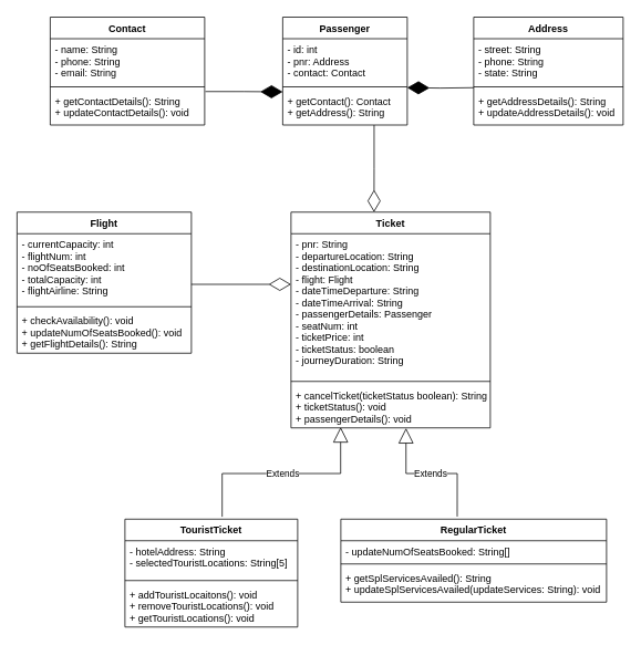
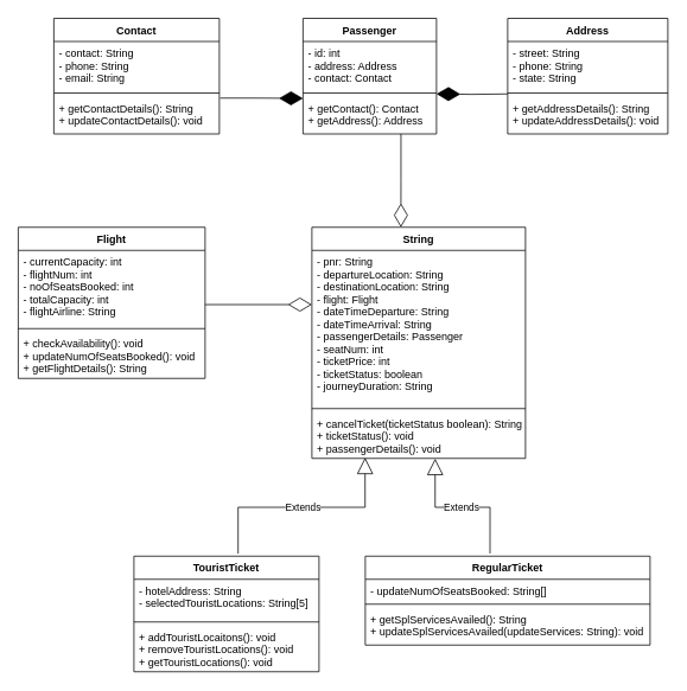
  <mxCell id="0" />
  <mxCell id="1" parent="0" />
- <mxCell id="2" value="Ticket" style="swimlane;fontStyle=1;align=center;verticalAlign=top;childLayout=stackLayout;horizontal=1;startSize=26;horizontalStack=0;resizeParent=1;resizeParentMax=0;resizeLast=0;collapsible=1;marginBottom=0;hachureGap=4;pointerEvents=0;" parent="1" vertex="1"><mxGeometry x="350" y="255" width="240" height="260" as="geometry" /></mxCell>
+ <mxCell id="2" value="String" style="swimlane;fontStyle=1;align=center;verticalAlign=top;childLayout=stackLayout;horizontal=1;startSize=26;horizontalStack=0;resizeParent=1;resizeParentMax=0;resizeLast=0;collapsible=1;marginBottom=0;hachureGap=4;pointerEvents=0;" parent="1" vertex="1"><mxGeometry x="350" y="255" width="240" height="260" as="geometry" /></mxCell>
  <mxCell id="3" value="- pnr: String&#10;- departureLocation: String&#10;- destinationLocation: String&#10;- flight: Flight&#10;- dateTimeDeparture: String&#10;- dateTimeArrival: String&#10;- passengerDetails: Passenger&#10;- seatNum: int&#10;- ticketPrice: int&#10;- ticketStatus: boolean&#10;- journeyDuration: String&#10;" style="text;strokeColor=none;fillColor=none;align=left;verticalAlign=top;spacingLeft=4;spacingRight=4;overflow=hidden;rotatable=0;points=[[0,0.5],[1,0.5]];portConstraint=eastwest;" parent="2" vertex="1"><mxGeometry y="26" width="240" height="174" as="geometry" /></mxCell>
  <mxCell id="4" value="" style="line;strokeWidth=1;fillColor=none;align=left;verticalAlign=middle;spacingTop=-1;spacingLeft=3;spacingRight=3;rotatable=0;labelPosition=right;points=[];portConstraint=eastwest;" parent="2" vertex="1"><mxGeometry y="200" width="240" height="8" as="geometry" /></mxCell>
  <mxCell id="5" value="+ cancelTicket(ticketStatus boolean): String&#10;+ ticketStatus(): void&#10;+ passengerDetails(): void" style="text;strokeColor=none;fillColor=none;align=left;verticalAlign=top;spacingLeft=4;spacingRight=4;overflow=hidden;rotatable=0;points=[[0,0.5],[1,0.5]];portConstraint=eastwest;" parent="2" vertex="1"><mxGeometry y="208" width="240" height="52" as="geometry" /></mxCell>
  <mxCell id="6" value="RegularTicket" style="swimlane;fontStyle=1;align=center;verticalAlign=top;childLayout=stackLayout;horizontal=1;startSize=26;horizontalStack=0;resizeParent=1;resizeParentMax=0;resizeLast=0;collapsible=1;marginBottom=0;hachureGap=4;pointerEvents=0;" parent="1" vertex="1"><mxGeometry x="410" y="625" width="320" height="100" as="geometry" /></mxCell>
  <mxCell id="7" value="- updateNumOfSeatsBooked: String[]" style="text;strokeColor=none;fillColor=none;align=left;verticalAlign=top;spacingLeft=4;spacingRight=4;overflow=hidden;rotatable=0;points=[[0,0.5],[1,0.5]];portConstraint=eastwest;" parent="6" vertex="1"><mxGeometry y="26" width="320" height="24" as="geometry" /></mxCell>
  <mxCell id="8" value="" style="line;strokeWidth=1;fillColor=none;align=left;verticalAlign=middle;spacingTop=-1;spacingLeft=3;spacingRight=3;rotatable=0;labelPosition=right;points=[];portConstraint=eastwest;" parent="6" vertex="1"><mxGeometry y="50" width="320" height="8" as="geometry" /></mxCell>
  <mxCell id="9" value="+ getSplServicesAvailed(): String&#10;+ updateSplServicesAvailed(updateServices: String): void" style="text;strokeColor=none;fillColor=none;align=left;verticalAlign=top;spacingLeft=4;spacingRight=4;overflow=hidden;rotatable=0;points=[[0,0.5],[1,0.5]];portConstraint=eastwest;" parent="6" vertex="1"><mxGeometry y="58" width="320" height="42" as="geometry" /></mxCell>
  <mxCell id="10" value="TouristTicket" style="swimlane;fontStyle=1;align=center;verticalAlign=top;childLayout=stackLayout;horizontal=1;startSize=26;horizontalStack=0;resizeParent=1;resizeParentMax=0;resizeLast=0;collapsible=1;marginBottom=0;hachureGap=4;pointerEvents=0;" parent="1" vertex="1"><mxGeometry x="150" y="625" width="208" height="130" as="geometry" /></mxCell>
  <mxCell id="11" value="- hotelAddress: String&#10;- selectedTouristLocations: String[5]" style="text;strokeColor=none;fillColor=none;align=left;verticalAlign=top;spacingLeft=4;spacingRight=4;overflow=hidden;rotatable=0;points=[[0,0.5],[1,0.5]];portConstraint=eastwest;" parent="10" vertex="1"><mxGeometry y="26" width="208" height="44" as="geometry" /></mxCell>
  <mxCell id="12" value="" style="line;strokeWidth=1;fillColor=none;align=left;verticalAlign=middle;spacingTop=-1;spacingLeft=3;spacingRight=3;rotatable=0;labelPosition=right;points=[];portConstraint=eastwest;" parent="10" vertex="1"><mxGeometry y="70" width="208" height="8" as="geometry" /></mxCell>
  <mxCell id="13" value="+ addTouristLocaitons(): void&#10;+ removeTouristLocations(): void&#10;+ getTouristLocations(): void" style="text;strokeColor=none;fillColor=none;align=left;verticalAlign=top;spacingLeft=4;spacingRight=4;overflow=hidden;rotatable=0;points=[[0,0.5],[1,0.5]];portConstraint=eastwest;" parent="10" vertex="1"><mxGeometry y="78" width="208" height="52" as="geometry" /></mxCell>
  <mxCell id="14" value="Address" style="swimlane;fontStyle=1;align=center;verticalAlign=top;childLayout=stackLayout;horizontal=1;startSize=26;horizontalStack=0;resizeParent=1;resizeParentMax=0;resizeLast=0;collapsible=1;marginBottom=0;hachureGap=4;pointerEvents=0;" parent="1" vertex="1"><mxGeometry x="570" y="20" width="180" height="130" as="geometry" /></mxCell>
  <mxCell id="15" value="- street: String&#10;- phone: String&#10;- state: String" style="text;strokeColor=none;fillColor=none;align=left;verticalAlign=top;spacingLeft=4;spacingRight=4;overflow=hidden;rotatable=0;points=[[0,0.5],[1,0.5]];portConstraint=eastwest;" parent="14" vertex="1"><mxGeometry y="26" width="180" height="54" as="geometry" /></mxCell>
  <mxCell id="16" value="" style="line;strokeWidth=1;fillColor=none;align=left;verticalAlign=middle;spacingTop=-1;spacingLeft=3;spacingRight=3;rotatable=0;labelPosition=right;points=[];portConstraint=eastwest;" parent="14" vertex="1"><mxGeometry y="80" width="180" height="8" as="geometry" /></mxCell>
  <mxCell id="17" value="+ getAddressDetails(): String&#10;+ updateAddressDetails(): void" style="text;strokeColor=none;fillColor=none;align=left;verticalAlign=top;spacingLeft=4;spacingRight=4;overflow=hidden;rotatable=0;points=[[0,0.5],[1,0.5]];portConstraint=eastwest;" parent="14" vertex="1"><mxGeometry y="88" width="180" height="42" as="geometry" /></mxCell>
  <mxCell id="18" value="Contact" style="swimlane;fontStyle=1;align=center;verticalAlign=top;childLayout=stackLayout;horizontal=1;startSize=26;horizontalStack=0;resizeParent=1;resizeParentMax=0;resizeLast=0;collapsible=1;marginBottom=0;hachureGap=4;pointerEvents=0;" parent="1" vertex="1"><mxGeometry x="60" y="20" width="186" height="130" as="geometry" /></mxCell>
- <mxCell id="19" value="- name: String&#10;- phone: String&#10;- email: String" style="text;strokeColor=none;fillColor=none;align=left;verticalAlign=top;spacingLeft=4;spacingRight=4;overflow=hidden;rotatable=0;points=[[0,0.5],[1,0.5]];portConstraint=eastwest;" parent="18" vertex="1"><mxGeometry y="26" width="186" height="54" as="geometry" /></mxCell>
+ <mxCell id="19" value="- contact: String&#10;- phone: String&#10;- email: String" style="text;strokeColor=none;fillColor=none;align=left;verticalAlign=top;spacingLeft=4;spacingRight=4;overflow=hidden;rotatable=0;points=[[0,0.5],[1,0.5]];portConstraint=eastwest;" parent="18" vertex="1"><mxGeometry y="26" width="186" height="54" as="geometry" /></mxCell>
  <mxCell id="20" value="" style="line;strokeWidth=1;fillColor=none;align=left;verticalAlign=middle;spacingTop=-1;spacingLeft=3;spacingRight=3;rotatable=0;labelPosition=right;points=[];portConstraint=eastwest;" parent="18" vertex="1"><mxGeometry y="80" width="186" height="8" as="geometry" /></mxCell>
  <mxCell id="21" value="+ getContactDetails(): String&#10;+ updateContactDetails(): void" style="text;strokeColor=none;fillColor=none;align=left;verticalAlign=top;spacingLeft=4;spacingRight=4;overflow=hidden;rotatable=0;points=[[0,0.5],[1,0.5]];portConstraint=eastwest;" parent="18" vertex="1"><mxGeometry y="88" width="186" height="42" as="geometry" /></mxCell>
  <mxCell id="22" value="Passenger" style="swimlane;fontStyle=1;align=center;verticalAlign=top;childLayout=stackLayout;horizontal=1;startSize=26;horizontalStack=0;resizeParent=1;resizeParentMax=0;resizeLast=0;collapsible=1;marginBottom=0;hachureGap=4;pointerEvents=0;" parent="1" vertex="1"><mxGeometry x="340" y="20" width="150" height="130" as="geometry" /></mxCell>
- <mxCell id="23" value="- id: int&#10;- pnr: Address&#10;- contact: Contact" style="text;strokeColor=none;fillColor=none;align=left;verticalAlign=top;spacingLeft=4;spacingRight=4;overflow=hidden;rotatable=0;points=[[0,0.5],[1,0.5]];portConstraint=eastwest;" parent="22" vertex="1"><mxGeometry y="26" width="150" height="54" as="geometry" /></mxCell>
+ <mxCell id="23" value="- id: int&#10;- address: Address&#10;- contact: Contact" style="text;strokeColor=none;fillColor=none;align=left;verticalAlign=top;spacingLeft=4;spacingRight=4;overflow=hidden;rotatable=0;points=[[0,0.5],[1,0.5]];portConstraint=eastwest;" parent="22" vertex="1"><mxGeometry y="26" width="150" height="54" as="geometry" /></mxCell>
  <mxCell id="24" value="" style="line;strokeWidth=1;fillColor=none;align=left;verticalAlign=middle;spacingTop=-1;spacingLeft=3;spacingRight=3;rotatable=0;labelPosition=right;points=[];portConstraint=eastwest;" parent="22" vertex="1"><mxGeometry y="80" width="150" height="8" as="geometry" /></mxCell>
- <mxCell id="25" value="+ getContact(): Contact&#10;+ getAddress(): String" style="text;strokeColor=none;fillColor=none;align=left;verticalAlign=top;spacingLeft=4;spacingRight=4;overflow=hidden;rotatable=0;points=[[0,0.5],[1,0.5]];portConstraint=eastwest;" parent="22" vertex="1"><mxGeometry y="88" width="150" height="42" as="geometry" /></mxCell>
+ <mxCell id="25" value="+ getContact(): Contact&#10;+ getAddress(): Address" style="text;strokeColor=none;fillColor=none;align=left;verticalAlign=top;spacingLeft=4;spacingRight=4;overflow=hidden;rotatable=0;points=[[0,0.5],[1,0.5]];portConstraint=eastwest;" parent="22" vertex="1"><mxGeometry y="88" width="150" height="42" as="geometry" /></mxCell>
  <mxCell id="26" value="Flight" style="swimlane;fontStyle=1;align=center;verticalAlign=top;childLayout=stackLayout;horizontal=1;startSize=26;horizontalStack=0;resizeParent=1;resizeParentMax=0;resizeLast=0;collapsible=1;marginBottom=0;hachureGap=4;pointerEvents=0;" parent="1" vertex="1"><mxGeometry x="20" y="255" width="210" height="170" as="geometry" /></mxCell>
  <mxCell id="27" value="- currentCapacity: int&#10;- flightNum: int&#10;- noOfSeatsBooked: int&#10;- totalCapacity: int&#10;- flightAirline: String" style="text;strokeColor=none;fillColor=none;align=left;verticalAlign=top;spacingLeft=4;spacingRight=4;overflow=hidden;rotatable=0;points=[[0,0.5],[1,0.5]];portConstraint=eastwest;" parent="26" vertex="1"><mxGeometry y="26" width="210" height="84" as="geometry" /></mxCell>
  <mxCell id="28" value="" style="line;strokeWidth=1;fillColor=none;align=left;verticalAlign=middle;spacingTop=-1;spacingLeft=3;spacingRight=3;rotatable=0;labelPosition=right;points=[];portConstraint=eastwest;" parent="26" vertex="1"><mxGeometry y="110" width="210" height="8" as="geometry" /></mxCell>
  <mxCell id="29" value="+ checkAvailability(): void&#10;+ updateNumOfSeatsBooked(): void&#10;+ getFlightDetails(): String" style="text;strokeColor=none;fillColor=none;align=left;verticalAlign=top;spacingLeft=4;spacingRight=4;overflow=hidden;rotatable=0;points=[[0,0.5],[1,0.5]];portConstraint=eastwest;" parent="26" vertex="1"><mxGeometry y="118" width="210" height="52" as="geometry" /></mxCell>
  <mxCell id="30" value="Extends" style="endArrow=block;endSize=16;endFill=0;html=1;rounded=0;edgeStyle=orthogonalEdgeStyle;exitX=0.563;exitY=-0.022;exitDx=0;exitDy=0;exitPerimeter=0;entryX=0.249;entryY=0.983;entryDx=0;entryDy=0;entryPerimeter=0;" parent="1" source="10" target="5" edge="1"><mxGeometry width="160" relative="1" as="geometry"><mxPoint x="280" y="555" as="sourcePoint" /><mxPoint x="320" y="495" as="targetPoint" /></mxGeometry></mxCell>
  <mxCell id="31" value="Extends" style="endArrow=block;endSize=16;endFill=0;html=1;rounded=0;edgeStyle=orthogonalEdgeStyle;exitX=0.438;exitY=-0.031;exitDx=0;exitDy=0;exitPerimeter=0;entryX=0.577;entryY=1.005;entryDx=0;entryDy=0;entryPerimeter=0;" parent="1" source="6" target="5" edge="1"><mxGeometry width="160" relative="1" as="geometry"><mxPoint x="472" y="525" as="sourcePoint" /><mxPoint x="632" y="525" as="targetPoint" /></mxGeometry></mxCell>
  <mxCell id="32" value="" style="endArrow=diamondThin;endFill=0;endSize=24;html=1;rounded=0;edgeStyle=orthogonalEdgeStyle;" parent="1" edge="1"><mxGeometry width="160" relative="1" as="geometry"><mxPoint x="230" y="342" as="sourcePoint" /><mxPoint x="350" y="342" as="targetPoint" /></mxGeometry></mxCell>
  <mxCell id="33" value="" style="endArrow=diamondThin;endFill=0;endSize=24;html=1;rounded=0;edgeStyle=orthogonalEdgeStyle;exitX=0.734;exitY=1.002;exitDx=0;exitDy=0;exitPerimeter=0;" parent="1" source="25" edge="1"><mxGeometry width="160" relative="1" as="geometry"><mxPoint x="540" y="205" as="sourcePoint" /><mxPoint x="450" y="255" as="targetPoint" /></mxGeometry></mxCell>
  <mxCell id="34" value="" style="endArrow=diamondThin;endFill=1;endSize=24;html=1;rounded=0;edgeStyle=orthogonalEdgeStyle;entryX=1;entryY=0.625;entryDx=0;entryDy=0;entryPerimeter=0;" parent="1" target="24" edge="1"><mxGeometry width="160" relative="1" as="geometry"><mxPoint x="570" y="105" as="sourcePoint" /><mxPoint x="500" y="105" as="targetPoint" /></mxGeometry></mxCell>
  <mxCell id="35" value="" style="endArrow=diamondThin;endFill=1;endSize=24;html=1;rounded=0;edgeStyle=orthogonalEdgeStyle;exitX=1.005;exitY=0.04;exitDx=0;exitDy=0;exitPerimeter=0;entryX=0;entryY=0.048;entryDx=0;entryDy=0;entryPerimeter=0;" parent="1" source="21" target="25" edge="1"><mxGeometry width="160" relative="1" as="geometry"><mxPoint x="300" y="195" as="sourcePoint" /><mxPoint x="270" y="110" as="targetPoint" /></mxGeometry></mxCell>
